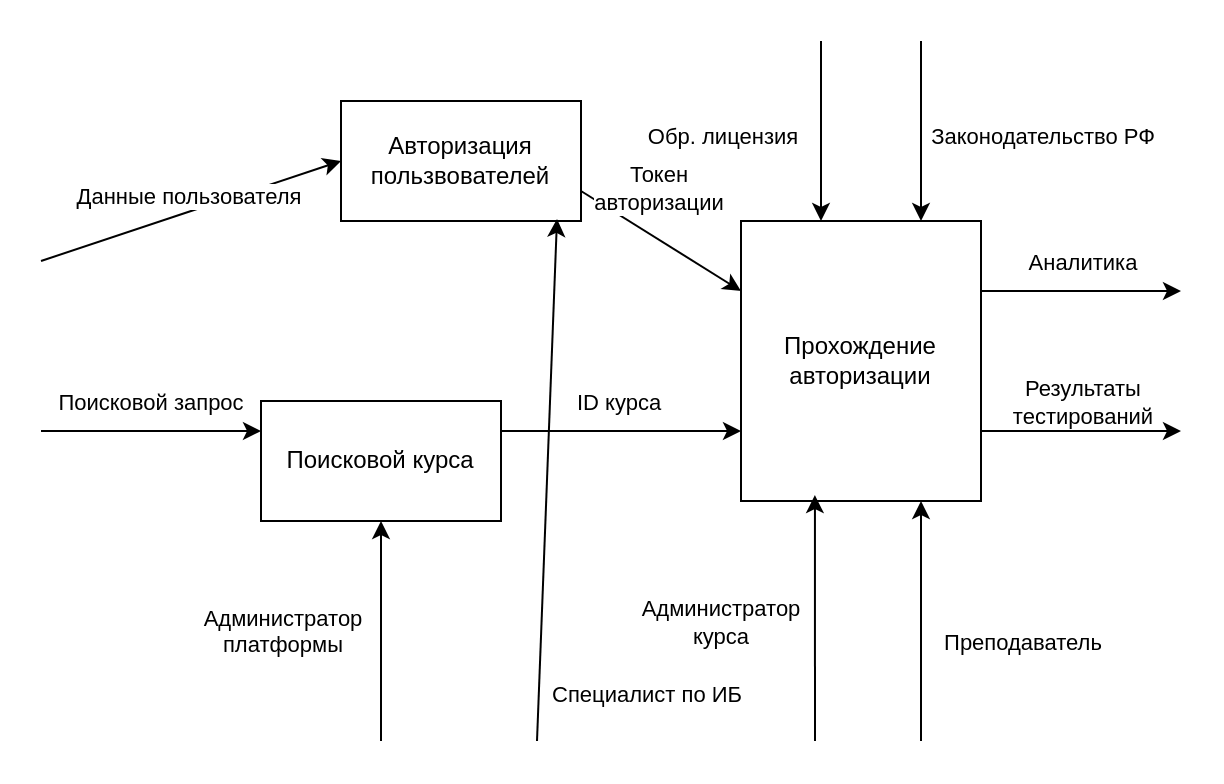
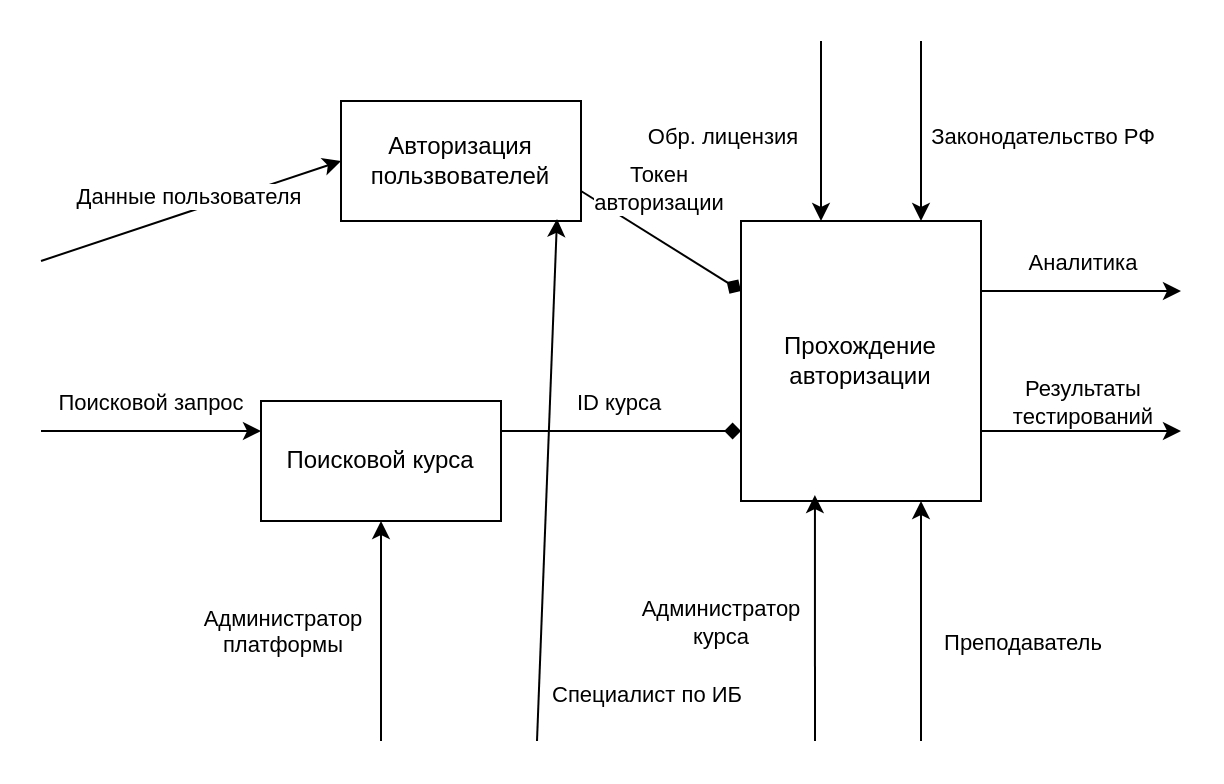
  <mxCell id="0" />
  <mxCell id="1" parent="0" />
  <mxCell id="2" value="Авторизация&lt;br&gt;пользвователей" style="rounded=0;whiteSpace=wrap;html=1;" vertex="1" parent="1"><mxGeometry x="170" y="50" width="120" height="60" as="geometry" /></mxCell>
  <mxCell id="3" value="Поисковой курса" style="rounded=0;whiteSpace=wrap;html=1;" vertex="1" parent="1"><mxGeometry x="130" y="200" width="120" height="60" as="geometry" /></mxCell>
  <mxCell id="4" value="Прохождение авторизации" style="rounded=0;whiteSpace=wrap;html=1;" vertex="1" parent="1"><mxGeometry x="370" y="110" width="120" height="140" as="geometry" /></mxCell>
  <mxCell id="5" value="" style="endArrow=classic;html=1;rounded=0;entryX=0;entryY=0.5;entryDx=0;entryDy=0;" edge="1" parent="1" target="2"><mxGeometry width="50" height="50" relative="1" as="geometry"><mxPoint x="20" y="130" as="sourcePoint" /><mxPoint x="20" y="110" as="targetPoint" /></mxGeometry></mxCell>
  <mxCell id="6" value="Данные пользователя" style="edgeLabel;html=1;align=center;verticalAlign=middle;resizable=0;points=[];" vertex="1" connectable="0" parent="5"><mxGeometry x="-0.086" y="3" relative="1" as="geometry"><mxPoint x="6" y="-7" as="offset" /></mxGeometry></mxCell>
  <mxCell id="7" value="" style="endArrow=classic;html=1;rounded=0;entryX=0;entryY=0.25;entryDx=0;entryDy=0;" edge="1" parent="1" target="3"><mxGeometry width="50" height="50" relative="1" as="geometry"><mxPoint x="20" y="215" as="sourcePoint" /><mxPoint x="60" y="190" as="targetPoint" /></mxGeometry></mxCell>
  <mxCell id="8" value="Поисковой запрос" style="edgeLabel;html=1;align=center;verticalAlign=middle;resizable=0;points=[];" vertex="1" connectable="0" parent="7"><mxGeometry x="-0.014" y="-3" relative="1" as="geometry"><mxPoint y="-18" as="offset" /></mxGeometry></mxCell>
  <mxCell id="9" value="" style="endArrow=classic;html=1;rounded=0;entryX=0.5;entryY=1;entryDx=0;entryDy=0;" edge="1" parent="1" target="3"><mxGeometry width="50" height="50" relative="1" as="geometry"><mxPoint x="190" y="370" as="sourcePoint" /><mxPoint x="190" y="350" as="targetPoint" /></mxGeometry></mxCell>
  <mxCell id="10" value="Администратор&lt;br&gt;платформы&lt;div&gt;&lt;br/&gt;&lt;/div&gt;" style="edgeLabel;html=1;align=center;verticalAlign=middle;resizable=0;points=[];" vertex="1" connectable="0" parent="9"><mxGeometry x="-0.109" y="-3" relative="1" as="geometry"><mxPoint x="-53" as="offset" /></mxGeometry></mxCell>
  <mxCell id="11" value="" style="endArrow=classic;html=1;rounded=0;entryX=0.9;entryY=0.983;entryDx=0;entryDy=0;entryPerimeter=0;" edge="1" parent="1" target="2"><mxGeometry width="50" height="50" relative="1" as="geometry"><mxPoint x="268" y="370" as="sourcePoint" /><mxPoint x="320" y="310" as="targetPoint" /></mxGeometry></mxCell>
  <mxCell id="12" value="Специалист по ИБ" style="edgeLabel;html=1;align=center;verticalAlign=middle;resizable=0;points=[];" vertex="1" connectable="0" parent="11"><mxGeometry x="-0.422" relative="1" as="geometry"><mxPoint x="52" y="51" as="offset" /></mxGeometry></mxCell>
- <mxCell id="13" value="" style="endArrow=classic;html=1;rounded=0;exitX=1;exitY=0.75;exitDx=0;exitDy=0;entryX=0;entryY=0.25;entryDx=0;entryDy=0;" edge="1" parent="1" source="2" target="4"><mxGeometry width="50" height="50" relative="1" as="geometry"><mxPoint x="290" y="160" as="sourcePoint" /><mxPoint x="340" y="110" as="targetPoint" /></mxGeometry></mxCell>
+ <mxCell id="13" value="" style="endArrow=diamond;html=1;rounded=0;exitX=1;exitY=0.75;exitDx=0;exitDy=0;entryX=0;entryY=0.25;entryDx=0;entryDy=0;" edge="1" parent="1" source="2" target="4"><mxGeometry width="50" height="50" relative="1" as="geometry"><mxPoint x="290" y="160" as="sourcePoint" /><mxPoint x="340" y="110" as="targetPoint" /></mxGeometry></mxCell>
  <mxCell id="14" value="Токен&lt;br&gt;авторизации" style="edgeLabel;html=1;align=center;verticalAlign=middle;resizable=0;points=[];" vertex="1" connectable="0" parent="13"><mxGeometry x="-0.044" relative="1" as="geometry"><mxPoint y="-25" as="offset" /></mxGeometry></mxCell>
- <mxCell id="15" value="" style="endArrow=classic;html=1;rounded=0;exitX=1;exitY=0.25;exitDx=0;exitDy=0;entryX=0;entryY=0.75;entryDx=0;entryDy=0;" edge="1" parent="1" source="3" target="4"><mxGeometry width="50" height="50" relative="1" as="geometry"><mxPoint x="380" y="280" as="sourcePoint" /><mxPoint x="430" y="230" as="targetPoint" /></mxGeometry></mxCell>
+ <mxCell id="15" value="" style="endArrow=diamond;html=1;rounded=0;exitX=1;exitY=0.25;exitDx=0;exitDy=0;entryX=0;entryY=0.75;entryDx=0;entryDy=0;" edge="1" parent="1" source="3" target="4"><mxGeometry width="50" height="50" relative="1" as="geometry"><mxPoint x="380" y="280" as="sourcePoint" /><mxPoint x="430" y="230" as="targetPoint" /></mxGeometry></mxCell>
  <mxCell id="16" value="ID курса" style="edgeLabel;html=1;align=center;verticalAlign=middle;resizable=0;points=[];" vertex="1" connectable="0" parent="15"><mxGeometry x="-0.033" y="3" relative="1" as="geometry"><mxPoint y="-12" as="offset" /></mxGeometry></mxCell>
  <mxCell id="17" value="" style="endArrow=classic;html=1;rounded=0;entryX=0.75;entryY=0;entryDx=0;entryDy=0;" edge="1" parent="1" target="4"><mxGeometry width="50" height="50" relative="1" as="geometry"><mxPoint x="460" y="20" as="sourcePoint" /><mxPoint x="470" y="10" as="targetPoint" /></mxGeometry></mxCell>
  <mxCell id="18" value="Законодательство РФ" style="edgeLabel;html=1;align=center;verticalAlign=middle;resizable=0;points=[];" vertex="1" connectable="0" parent="17"><mxGeometry x="0.044" y="2" relative="1" as="geometry"><mxPoint x="58" as="offset" /></mxGeometry></mxCell>
  <mxCell id="19" value="" style="endArrow=classic;html=1;rounded=0;entryX=0.75;entryY=0;entryDx=0;entryDy=0;" edge="1" parent="1"><mxGeometry width="50" height="50" relative="1" as="geometry"><mxPoint x="410" y="20" as="sourcePoint" /><mxPoint x="410" y="110" as="targetPoint" /></mxGeometry></mxCell>
  <mxCell id="20" value="Обр. лицензия" style="edgeLabel;html=1;align=center;verticalAlign=middle;resizable=0;points=[];" vertex="1" connectable="0" parent="19"><mxGeometry x="0.044" y="2" relative="1" as="geometry"><mxPoint x="-52" as="offset" /></mxGeometry></mxCell>
  <mxCell id="21" value="" style="endArrow=classic;html=1;rounded=0;entryX=0.308;entryY=0.979;entryDx=0;entryDy=0;entryPerimeter=0;" edge="1" parent="1" target="4"><mxGeometry width="50" height="50" relative="1" as="geometry"><mxPoint x="407" y="370" as="sourcePoint" /><mxPoint x="460" y="330" as="targetPoint" /></mxGeometry></mxCell>
  <mxCell id="22" value="Администратор&lt;br&gt;курса" style="edgeLabel;html=1;align=center;verticalAlign=middle;resizable=0;points=[];" vertex="1" connectable="0" parent="21"><mxGeometry x="-0.349" relative="1" as="geometry"><mxPoint x="-47" y="-20" as="offset" /></mxGeometry></mxCell>
  <mxCell id="23" value="" style="endArrow=classic;html=1;rounded=0;entryX=0.75;entryY=1;entryDx=0;entryDy=0;" edge="1" parent="1" target="4"><mxGeometry width="50" height="50" relative="1" as="geometry"><mxPoint x="460" y="370" as="sourcePoint" /><mxPoint x="510" y="330" as="targetPoint" /></mxGeometry></mxCell>
  <mxCell id="24" value="Преподаватель" style="edgeLabel;html=1;align=center;verticalAlign=middle;resizable=0;points=[];" vertex="1" connectable="0" parent="23"><mxGeometry x="-0.1" y="-2" relative="1" as="geometry"><mxPoint x="48" y="4" as="offset" /></mxGeometry></mxCell>
  <mxCell id="25" value="" style="endArrow=classic;html=1;rounded=0;exitX=1;exitY=0.25;exitDx=0;exitDy=0;" edge="1" parent="1" source="4"><mxGeometry width="50" height="50" relative="1" as="geometry"><mxPoint x="540" y="210" as="sourcePoint" /><mxPoint x="590" y="145" as="targetPoint" /></mxGeometry></mxCell>
  <mxCell id="26" value="Аналитика" style="edgeLabel;html=1;align=center;verticalAlign=middle;resizable=0;points=[];" vertex="1" connectable="0" parent="25"><mxGeometry x="0.08" y="-1" relative="1" as="geometry"><mxPoint x="-4" y="-16" as="offset" /></mxGeometry></mxCell>
  <mxCell id="27" value="" style="endArrow=classic;html=1;rounded=0;exitX=1;exitY=0.75;exitDx=0;exitDy=0;" edge="1" parent="1" source="4"><mxGeometry width="50" height="50" relative="1" as="geometry"><mxPoint x="530" y="230" as="sourcePoint" /><mxPoint x="590" y="215" as="targetPoint" /></mxGeometry></mxCell>
  <mxCell id="28" value="Результаты&lt;br&gt;тестирований" style="edgeLabel;html=1;align=center;verticalAlign=middle;resizable=0;points=[];" vertex="1" connectable="0" parent="27"><mxGeometry x="0.12" y="1" relative="1" as="geometry"><mxPoint x="-6" y="-14" as="offset" /></mxGeometry></mxCell>
